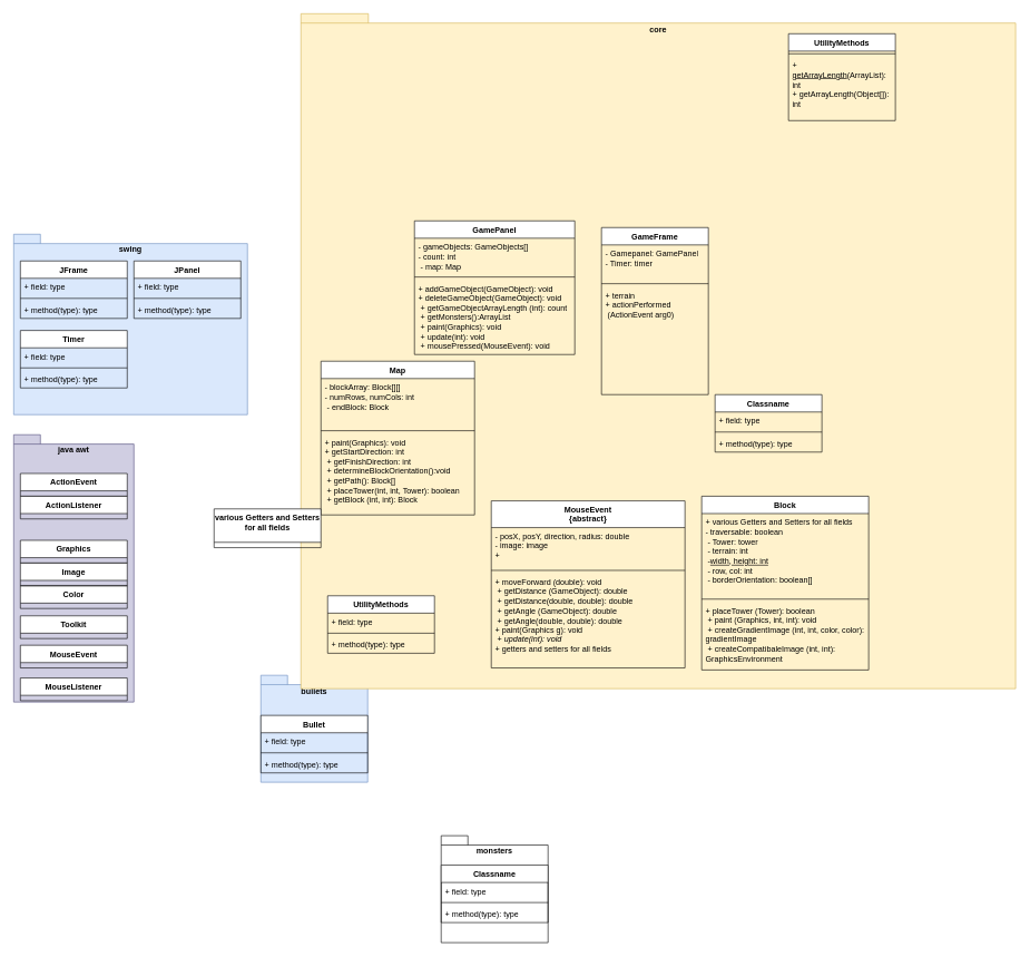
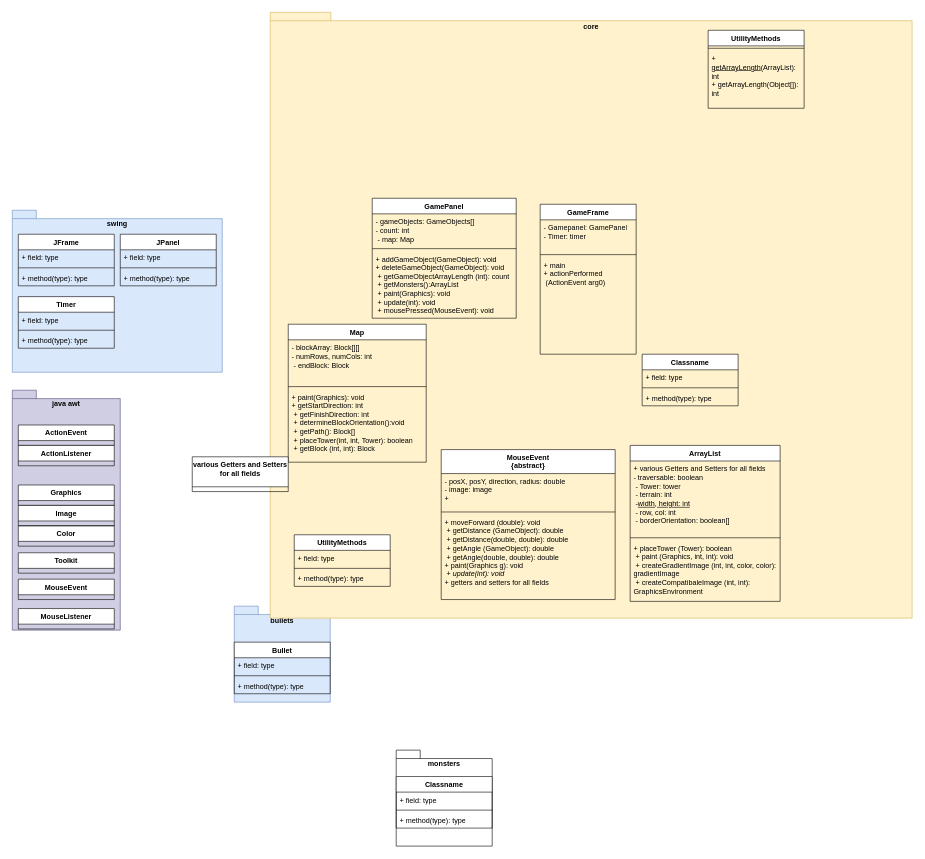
  <mxCell id="0" />
  <mxCell id="1" parent="0" />
  <mxCell id="2" value="java awt" style="shape=folder;fontStyle=1;spacingTop=10;tabWidth=40;tabHeight=14;tabPosition=left;html=1;whiteSpace=wrap;labelPosition=center;verticalLabelPosition=top;align=center;verticalAlign=bottom;spacing=-30;fillColor=#d0cee2;strokeColor=#56517e;" vertex="1" parent="1"><mxGeometry x="20" y="650" width="180" height="400" as="geometry" /></mxCell>
  <mxCell id="3" value="swing" style="shape=folder;fontStyle=1;spacingTop=10;tabWidth=40;tabHeight=14;tabPosition=left;html=1;whiteSpace=wrap;labelPosition=center;verticalLabelPosition=top;align=center;verticalAlign=bottom;spacing=-30;fillColor=#dae8fc;strokeColor=#6c8ebf;" vertex="1" parent="1"><mxGeometry x="20" y="350" width="350" height="270" as="geometry" /></mxCell>
  <mxCell id="4" value="bullets" style="shape=folder;fontStyle=1;spacingTop=10;tabWidth=40;tabHeight=14;tabPosition=left;html=1;whiteSpace=wrap;fillColor=#dae8fc;strokeColor=#6c8ebf;labelPosition=center;verticalLabelPosition=top;align=center;verticalAlign=bottom;spacing=-31;" vertex="1" parent="1"><mxGeometry x="390" y="1010" width="160" height="160" as="geometry" /></mxCell>
  <mxCell id="5" value="core" style="shape=folder;fontStyle=1;spacingTop=10;tabWidth=40;tabHeight=14;tabPosition=left;html=1;whiteSpace=wrap;labelPosition=center;verticalLabelPosition=top;align=center;verticalAlign=bottom;spacing=-31;fillColor=#fff2cc;strokeColor=#d6b656;" vertex="1" parent="1"><mxGeometry x="450" y="20" width="1070" height="1010" as="geometry" /></mxCell>
  <mxCell id="6" value="GameFrame" style="swimlane;fontStyle=1;align=center;verticalAlign=top;childLayout=stackLayout;horizontal=1;startSize=26;horizontalStack=0;resizeParent=1;resizeParentMax=0;resizeLast=0;collapsible=1;marginBottom=0;whiteSpace=wrap;html=1;" vertex="1" parent="1"><mxGeometry x="900" y="340" width="160" height="250" as="geometry" /></mxCell>
  <mxCell id="7" value="- Gamepanel: GamePanel&lt;br&gt;- Timer: timer" style="text;strokeColor=none;fillColor=none;align=left;verticalAlign=top;spacingLeft=4;spacingRight=4;overflow=hidden;rotatable=0;points=[[0,0.5],[1,0.5]];portConstraint=eastwest;whiteSpace=wrap;html=1;" vertex="1" parent="6"><mxGeometry y="26" width="160" height="54" as="geometry" /></mxCell>
  <mxCell id="8" value="" style="line;strokeWidth=1;fillColor=none;align=left;verticalAlign=middle;spacingTop=-1;spacingLeft=3;spacingRight=3;rotatable=0;labelPosition=right;points=[];portConstraint=eastwest;strokeColor=inherit;" vertex="1" parent="6"><mxGeometry y="80" width="160" height="8" as="geometry" /></mxCell>
- <mxCell id="9" value="+ terrain&lt;br&gt;+ actionPerformed&lt;br&gt;&amp;nbsp;(ActionEvent arg0)" style="text;strokeColor=none;fillColor=none;align=left;verticalAlign=top;spacingLeft=4;spacingRight=4;overflow=hidden;rotatable=0;points=[[0,0.5],[1,0.5]];portConstraint=eastwest;whiteSpace=wrap;html=1;" vertex="1" parent="6"><mxGeometry y="88" width="160" height="162" as="geometry" /></mxCell>
- <mxCell id="10" value="Block" style="swimlane;fontStyle=1;align=center;verticalAlign=top;childLayout=stackLayout;horizontal=1;startSize=26;horizontalStack=0;resizeParent=1;resizeParentMax=0;resizeLast=0;collapsible=1;marginBottom=0;whiteSpace=wrap;html=1;" vertex="1" parent="1"><mxGeometry x="1050" y="742" width="250" height="260" as="geometry" /></mxCell>
+ <mxCell id="9" value="+ main&lt;br&gt;+ actionPerformed&lt;br&gt;&amp;nbsp;(ActionEvent arg0)" style="text;strokeColor=none;fillColor=none;align=left;verticalAlign=top;spacingLeft=4;spacingRight=4;overflow=hidden;rotatable=0;points=[[0,0.5],[1,0.5]];portConstraint=eastwest;whiteSpace=wrap;html=1;" vertex="1" parent="6"><mxGeometry y="88" width="160" height="162" as="geometry" /></mxCell>
+ <mxCell id="10" value="ArrayList" style="swimlane;fontStyle=1;align=center;verticalAlign=top;childLayout=stackLayout;horizontal=1;startSize=26;horizontalStack=0;resizeParent=1;resizeParentMax=0;resizeLast=0;collapsible=1;marginBottom=0;whiteSpace=wrap;html=1;" vertex="1" parent="1"><mxGeometry x="1050" y="742" width="250" height="260" as="geometry" /></mxCell>
  <mxCell id="11" value="+ various Getters and Setters for all fields&lt;br&gt;- traversable: boolean&lt;br&gt;&amp;nbsp;- Tower: tower&lt;br&gt;&amp;nbsp;- terrain: int&lt;br&gt;&amp;nbsp;-&lt;u&gt;width, height: int&lt;/u&gt;&lt;br&gt;&amp;nbsp;- row, col: int&lt;br&gt;&amp;nbsp;- borderOrientation: boolean[]" style="text;strokeColor=none;fillColor=none;align=left;verticalAlign=top;spacingLeft=4;spacingRight=4;overflow=hidden;rotatable=0;points=[[0,0.5],[1,0.5]];portConstraint=eastwest;whiteSpace=wrap;html=1;" vertex="1" parent="10"><mxGeometry y="26" width="250" height="124" as="geometry" /></mxCell>
  <mxCell id="12" value="" style="line;strokeWidth=1;fillColor=none;align=left;verticalAlign=middle;spacingTop=-1;spacingLeft=3;spacingRight=3;rotatable=0;labelPosition=right;points=[];portConstraint=eastwest;strokeColor=inherit;" vertex="1" parent="10"><mxGeometry y="150" width="250" height="8" as="geometry" /></mxCell>
  <mxCell id="13" value="+ placeTower (Tower): boolean&lt;br&gt;&amp;nbsp;+ paint (Graphics, int, int): void&lt;br&gt;&amp;nbsp;+ createGradientImage (int, int, color, color): gradientImage&lt;br&gt;&amp;nbsp;+ createCompatibaleImage (int, int): GraphicsEnvironment" style="text;strokeColor=none;fillColor=none;align=left;verticalAlign=top;spacingLeft=4;spacingRight=4;overflow=hidden;rotatable=0;points=[[0,0.5],[1,0.5]];portConstraint=eastwest;whiteSpace=wrap;html=1;" vertex="1" parent="10"><mxGeometry y="158" width="250" height="102" as="geometry" /></mxCell>
  <mxCell id="14" value="MouseEvent&lt;br&gt;{abstract}" style="swimlane;fontStyle=1;align=center;verticalAlign=top;childLayout=stackLayout;horizontal=1;startSize=40;horizontalStack=0;resizeParent=1;resizeParentMax=0;resizeLast=0;collapsible=1;marginBottom=0;whiteSpace=wrap;html=1;" vertex="1" parent="1"><mxGeometry x="735" y="749" width="290" height="250" as="geometry" /></mxCell>
  <mxCell id="15" value="- posX, posY, direction, radius: double&lt;br&gt;- image: image&lt;br&gt;+" style="text;strokeColor=none;fillColor=none;align=left;verticalAlign=top;spacingLeft=4;spacingRight=4;overflow=hidden;rotatable=0;points=[[0,0.5],[1,0.5]];portConstraint=eastwest;whiteSpace=wrap;html=1;" vertex="1" parent="14"><mxGeometry y="40" width="290" height="60" as="geometry" /></mxCell>
  <mxCell id="16" value="" style="line;strokeWidth=1;fillColor=none;align=left;verticalAlign=middle;spacingTop=-1;spacingLeft=3;spacingRight=3;rotatable=0;labelPosition=right;points=[];portConstraint=eastwest;strokeColor=inherit;" vertex="1" parent="14"><mxGeometry y="100" width="290" height="8" as="geometry" /></mxCell>
  <mxCell id="17" value="+ moveForward (double): void&lt;br&gt;&amp;nbsp;+ getDistance (GameObject): double&lt;br&gt;&amp;nbsp;+ getDistance(double, double): double&lt;br&gt;&amp;nbsp;+ getAngle (GameObject): double&lt;br&gt;&amp;nbsp;+ getAngle(double, double): double&lt;br&gt;+ paint(Graphics g): void&lt;br&gt;&amp;nbsp;+&lt;i&gt;&amp;nbsp;update(int): void&lt;/i&gt;&lt;br&gt;+ getters and setters for all fields" style="text;strokeColor=none;fillColor=none;align=left;verticalAlign=top;spacingLeft=4;spacingRight=4;overflow=hidden;rotatable=0;points=[[0,0.5],[1,0.5]];portConstraint=eastwest;whiteSpace=wrap;html=1;" vertex="1" parent="14"><mxGeometry y="108" width="290" height="142" as="geometry" /></mxCell>
  <mxCell id="18" value="Map" style="swimlane;fontStyle=1;align=center;verticalAlign=top;childLayout=stackLayout;horizontal=1;startSize=26;horizontalStack=0;resizeParent=1;resizeParentMax=0;resizeLast=0;collapsible=1;marginBottom=0;whiteSpace=wrap;html=1;" vertex="1" parent="1"><mxGeometry x="480" y="540" width="230" height="230" as="geometry" /></mxCell>
  <mxCell id="19" value="- blockArray: Block[][]&lt;br&gt;- numRows, numCols: int&lt;br&gt;&amp;nbsp;- endBlock: Block&lt;div&gt;&lt;br/&gt;&lt;/div&gt;" style="text;strokeColor=none;fillColor=none;align=left;verticalAlign=top;spacingLeft=4;spacingRight=4;overflow=hidden;rotatable=0;points=[[0,0.5],[1,0.5]];portConstraint=eastwest;whiteSpace=wrap;html=1;" vertex="1" parent="18"><mxGeometry y="26" width="230" height="74" as="geometry" /></mxCell>
  <mxCell id="20" value="" style="line;strokeWidth=1;fillColor=none;align=left;verticalAlign=middle;spacingTop=-1;spacingLeft=3;spacingRight=3;rotatable=0;labelPosition=right;points=[];portConstraint=eastwest;strokeColor=inherit;" vertex="1" parent="18"><mxGeometry y="100" width="230" height="8" as="geometry" /></mxCell>
  <mxCell id="21" value="+ paint(Graphics): void&lt;br&gt;+ getStartDirection: int&lt;br&gt;&amp;nbsp;+ getFinishDirection: int&lt;br&gt;&amp;nbsp;+ determineBlockOrientation():void&lt;br&gt;&amp;nbsp;+ getPath(): Block[]&lt;br&gt;&amp;nbsp;+ placeTower(int, int, Tower): boolean&lt;br&gt;&amp;nbsp;+ getBlock (int, int): Block" style="text;strokeColor=none;fillColor=none;align=left;verticalAlign=top;spacingLeft=4;spacingRight=4;overflow=hidden;rotatable=0;points=[[0,0.5],[1,0.5]];portConstraint=eastwest;whiteSpace=wrap;html=1;" vertex="1" parent="18"><mxGeometry y="108" width="230" height="122" as="geometry" /></mxCell>
  <mxCell id="22" value="UtilityMethods" style="swimlane;fontStyle=1;align=center;verticalAlign=top;childLayout=stackLayout;horizontal=1;startSize=26;horizontalStack=0;resizeParent=1;resizeParentMax=0;resizeLast=0;collapsible=1;marginBottom=0;whiteSpace=wrap;html=1;" vertex="1" parent="1"><mxGeometry x="490" y="891" width="160" height="86" as="geometry" /></mxCell>
  <mxCell id="23" value="+ field: type" style="text;strokeColor=none;fillColor=none;align=left;verticalAlign=top;spacingLeft=4;spacingRight=4;overflow=hidden;rotatable=0;points=[[0,0.5],[1,0.5]];portConstraint=eastwest;whiteSpace=wrap;html=1;" vertex="1" parent="22"><mxGeometry y="26" width="160" height="26" as="geometry" /></mxCell>
  <mxCell id="24" value="" style="line;strokeWidth=1;fillColor=none;align=left;verticalAlign=middle;spacingTop=-1;spacingLeft=3;spacingRight=3;rotatable=0;labelPosition=right;points=[];portConstraint=eastwest;strokeColor=inherit;" vertex="1" parent="22"><mxGeometry y="52" width="160" height="8" as="geometry" /></mxCell>
  <mxCell id="25" value="+ method(type): type" style="text;strokeColor=none;fillColor=none;align=left;verticalAlign=top;spacingLeft=4;spacingRight=4;overflow=hidden;rotatable=0;points=[[0,0.5],[1,0.5]];portConstraint=eastwest;whiteSpace=wrap;html=1;" vertex="1" parent="22"><mxGeometry y="60" width="160" height="26" as="geometry" /></mxCell>
  <mxCell id="26" value="Bullet" style="swimlane;fontStyle=1;align=center;verticalAlign=top;childLayout=stackLayout;horizontal=1;startSize=26;horizontalStack=0;resizeParent=1;resizeParentMax=0;resizeLast=0;collapsible=1;marginBottom=0;whiteSpace=wrap;html=1;" vertex="1" parent="1"><mxGeometry x="390" y="1070" width="160" height="86" as="geometry" /></mxCell>
  <mxCell id="27" value="+ field: type" style="text;strokeColor=none;fillColor=none;align=left;verticalAlign=top;spacingLeft=4;spacingRight=4;overflow=hidden;rotatable=0;points=[[0,0.5],[1,0.5]];portConstraint=eastwest;whiteSpace=wrap;html=1;" vertex="1" parent="26"><mxGeometry y="26" width="160" height="26" as="geometry" /></mxCell>
  <mxCell id="28" value="" style="line;strokeWidth=1;fillColor=none;align=left;verticalAlign=middle;spacingTop=-1;spacingLeft=3;spacingRight=3;rotatable=0;labelPosition=right;points=[];portConstraint=eastwest;strokeColor=inherit;" vertex="1" parent="26"><mxGeometry y="52" width="160" height="8" as="geometry" /></mxCell>
  <mxCell id="29" value="+ method(type): type" style="text;strokeColor=none;fillColor=none;align=left;verticalAlign=top;spacingLeft=4;spacingRight=4;overflow=hidden;rotatable=0;points=[[0,0.5],[1,0.5]];portConstraint=eastwest;whiteSpace=wrap;html=1;" vertex="1" parent="26"><mxGeometry y="60" width="160" height="26" as="geometry" /></mxCell>
  <mxCell id="30" value="monsters" style="shape=folder;fontStyle=1;spacingTop=10;tabWidth=40;tabHeight=14;tabPosition=left;html=1;whiteSpace=wrap;labelPosition=center;verticalLabelPosition=top;align=center;verticalAlign=bottom;spacing=-30;" vertex="1" parent="1"><mxGeometry x="660" y="1250" width="160" height="160" as="geometry" /></mxCell>
  <mxCell id="31" value="Classname" style="swimlane;fontStyle=1;align=center;verticalAlign=top;childLayout=stackLayout;horizontal=1;startSize=26;horizontalStack=0;resizeParent=1;resizeParentMax=0;resizeLast=0;collapsible=1;marginBottom=0;whiteSpace=wrap;html=1;" vertex="1" parent="1"><mxGeometry x="660" y="1294" width="160" height="86" as="geometry" /></mxCell>
  <mxCell id="32" value="+ field: type" style="text;strokeColor=none;fillColor=none;align=left;verticalAlign=top;spacingLeft=4;spacingRight=4;overflow=hidden;rotatable=0;points=[[0,0.5],[1,0.5]];portConstraint=eastwest;whiteSpace=wrap;html=1;" vertex="1" parent="31"><mxGeometry y="26" width="160" height="26" as="geometry" /></mxCell>
  <mxCell id="33" value="" style="line;strokeWidth=1;fillColor=none;align=left;verticalAlign=middle;spacingTop=-1;spacingLeft=3;spacingRight=3;rotatable=0;labelPosition=right;points=[];portConstraint=eastwest;strokeColor=inherit;" vertex="1" parent="31"><mxGeometry y="52" width="160" height="8" as="geometry" /></mxCell>
  <mxCell id="34" value="+ method(type): type" style="text;strokeColor=none;fillColor=none;align=left;verticalAlign=top;spacingLeft=4;spacingRight=4;overflow=hidden;rotatable=0;points=[[0,0.5],[1,0.5]];portConstraint=eastwest;whiteSpace=wrap;html=1;" vertex="1" parent="31"><mxGeometry y="60" width="160" height="26" as="geometry" /></mxCell>
  <mxCell id="35" value="JFrame" style="swimlane;fontStyle=1;align=center;verticalAlign=top;childLayout=stackLayout;horizontal=1;startSize=26;horizontalStack=0;resizeParent=1;resizeParentMax=0;resizeLast=0;collapsible=1;marginBottom=0;whiteSpace=wrap;html=1;" vertex="1" parent="1"><mxGeometry x="30" y="390" width="160" height="86" as="geometry" /></mxCell>
  <mxCell id="36" value="+ field: type" style="text;strokeColor=none;fillColor=none;align=left;verticalAlign=top;spacingLeft=4;spacingRight=4;overflow=hidden;rotatable=0;points=[[0,0.5],[1,0.5]];portConstraint=eastwest;whiteSpace=wrap;html=1;" vertex="1" parent="35"><mxGeometry y="26" width="160" height="26" as="geometry" /></mxCell>
  <mxCell id="37" value="" style="line;strokeWidth=1;fillColor=none;align=left;verticalAlign=middle;spacingTop=-1;spacingLeft=3;spacingRight=3;rotatable=0;labelPosition=right;points=[];portConstraint=eastwest;strokeColor=inherit;" vertex="1" parent="35"><mxGeometry y="52" width="160" height="8" as="geometry" /></mxCell>
  <mxCell id="38" value="+ method(type): type" style="text;strokeColor=none;fillColor=none;align=left;verticalAlign=top;spacingLeft=4;spacingRight=4;overflow=hidden;rotatable=0;points=[[0,0.5],[1,0.5]];portConstraint=eastwest;whiteSpace=wrap;html=1;" vertex="1" parent="35"><mxGeometry y="60" width="160" height="26" as="geometry" /></mxCell>
  <mxCell id="39" value="Color" style="swimlane;fontStyle=1;align=center;verticalAlign=top;childLayout=stackLayout;horizontal=1;startSize=26;horizontalStack=0;resizeParent=1;resizeParentMax=0;resizeLast=0;collapsible=1;marginBottom=0;whiteSpace=wrap;html=1;" vertex="1" parent="1"><mxGeometry x="30" y="876" width="160" height="34" as="geometry" /></mxCell>
  <mxCell id="40" value="Timer" style="swimlane;fontStyle=1;align=center;verticalAlign=top;childLayout=stackLayout;horizontal=1;startSize=26;horizontalStack=0;resizeParent=1;resizeParentMax=0;resizeLast=0;collapsible=1;marginBottom=0;whiteSpace=wrap;html=1;" vertex="1" parent="1"><mxGeometry x="30" y="494" width="160" height="86" as="geometry" /></mxCell>
  <mxCell id="41" value="+ field: type" style="text;strokeColor=none;fillColor=none;align=left;verticalAlign=top;spacingLeft=4;spacingRight=4;overflow=hidden;rotatable=0;points=[[0,0.5],[1,0.5]];portConstraint=eastwest;whiteSpace=wrap;html=1;" vertex="1" parent="40"><mxGeometry y="26" width="160" height="26" as="geometry" /></mxCell>
  <mxCell id="42" value="" style="line;strokeWidth=1;fillColor=none;align=left;verticalAlign=middle;spacingTop=-1;spacingLeft=3;spacingRight=3;rotatable=0;labelPosition=right;points=[];portConstraint=eastwest;strokeColor=inherit;" vertex="1" parent="40"><mxGeometry y="52" width="160" height="8" as="geometry" /></mxCell>
  <mxCell id="43" value="+ method(type): type" style="text;strokeColor=none;fillColor=none;align=left;verticalAlign=top;spacingLeft=4;spacingRight=4;overflow=hidden;rotatable=0;points=[[0,0.5],[1,0.5]];portConstraint=eastwest;whiteSpace=wrap;html=1;" vertex="1" parent="40"><mxGeometry y="60" width="160" height="26" as="geometry" /></mxCell>
  <mxCell id="44" value="JPanel" style="swimlane;fontStyle=1;align=center;verticalAlign=top;childLayout=stackLayout;horizontal=1;startSize=26;horizontalStack=0;resizeParent=1;resizeParentMax=0;resizeLast=0;collapsible=1;marginBottom=0;whiteSpace=wrap;html=1;" vertex="1" parent="1"><mxGeometry x="200" y="390" width="160" height="86" as="geometry" /></mxCell>
  <mxCell id="45" value="+ field: type" style="text;strokeColor=none;fillColor=none;align=left;verticalAlign=top;spacingLeft=4;spacingRight=4;overflow=hidden;rotatable=0;points=[[0,0.5],[1,0.5]];portConstraint=eastwest;whiteSpace=wrap;html=1;" vertex="1" parent="44"><mxGeometry y="26" width="160" height="26" as="geometry" /></mxCell>
  <mxCell id="46" value="" style="line;strokeWidth=1;fillColor=none;align=left;verticalAlign=middle;spacingTop=-1;spacingLeft=3;spacingRight=3;rotatable=0;labelPosition=right;points=[];portConstraint=eastwest;strokeColor=inherit;" vertex="1" parent="44"><mxGeometry y="52" width="160" height="8" as="geometry" /></mxCell>
  <mxCell id="47" value="+ method(type): type" style="text;strokeColor=none;fillColor=none;align=left;verticalAlign=top;spacingLeft=4;spacingRight=4;overflow=hidden;rotatable=0;points=[[0,0.5],[1,0.5]];portConstraint=eastwest;whiteSpace=wrap;html=1;" vertex="1" parent="44"><mxGeometry y="60" width="160" height="26" as="geometry" /></mxCell>
  <mxCell id="48" value="ActionEvent" style="swimlane;fontStyle=1;align=center;verticalAlign=top;childLayout=stackLayout;horizontal=1;startSize=26;horizontalStack=0;resizeParent=1;resizeParentMax=0;resizeLast=0;collapsible=1;marginBottom=0;whiteSpace=wrap;html=1;" vertex="1" parent="1"><mxGeometry x="30" y="708" width="160" height="34" as="geometry" /></mxCell>
  <mxCell id="49" value="Graphics" style="swimlane;fontStyle=1;align=center;verticalAlign=top;childLayout=stackLayout;horizontal=1;startSize=26;horizontalStack=0;resizeParent=1;resizeParentMax=0;resizeLast=0;collapsible=1;marginBottom=0;whiteSpace=wrap;html=1;" vertex="1" parent="1"><mxGeometry x="30" y="808" width="160" height="34" as="geometry" /></mxCell>
  <mxCell id="50" value="Image" style="swimlane;fontStyle=1;align=center;verticalAlign=top;childLayout=stackLayout;horizontal=1;startSize=26;horizontalStack=0;resizeParent=1;resizeParentMax=0;resizeLast=0;collapsible=1;marginBottom=0;whiteSpace=wrap;html=1;" vertex="1" parent="1"><mxGeometry x="30" y="842" width="160" height="34" as="geometry" /></mxCell>
  <mxCell id="51" value="Toolkit" style="swimlane;fontStyle=1;align=center;verticalAlign=top;childLayout=stackLayout;horizontal=1;startSize=26;horizontalStack=0;resizeParent=1;resizeParentMax=0;resizeLast=0;collapsible=1;marginBottom=0;whiteSpace=wrap;html=1;" vertex="1" parent="1"><mxGeometry x="30" y="921" width="160" height="34" as="geometry" /></mxCell>
  <mxCell id="52" value="ActionListener" style="swimlane;fontStyle=1;align=center;verticalAlign=top;childLayout=stackLayout;horizontal=1;startSize=26;horizontalStack=0;resizeParent=1;resizeParentMax=0;resizeLast=0;collapsible=1;marginBottom=0;whiteSpace=wrap;html=1;" vertex="1" parent="1"><mxGeometry x="30" y="742" width="160" height="34" as="geometry" /></mxCell>
  <mxCell id="53" value="MouseEvent" style="swimlane;fontStyle=1;align=center;verticalAlign=top;childLayout=stackLayout;horizontal=1;startSize=26;horizontalStack=0;resizeParent=1;resizeParentMax=0;resizeLast=0;collapsible=1;marginBottom=0;whiteSpace=wrap;html=1;" vertex="1" parent="1"><mxGeometry x="30" y="965" width="160" height="34" as="geometry" /></mxCell>
  <mxCell id="54" value="MouseListener" style="swimlane;fontStyle=1;align=center;verticalAlign=top;childLayout=stackLayout;horizontal=1;startSize=26;horizontalStack=0;resizeParent=1;resizeParentMax=0;resizeLast=0;collapsible=1;marginBottom=0;whiteSpace=wrap;html=1;" vertex="1" parent="1"><mxGeometry x="30" y="1014" width="160" height="34" as="geometry" /></mxCell>
  <mxCell id="55" value="various Getters and Setters for all fields" style="swimlane;fontStyle=1;align=center;verticalAlign=top;childLayout=stackLayout;horizontal=1;startSize=50;horizontalStack=0;resizeParent=1;resizeParentMax=0;resizeLast=0;collapsible=1;marginBottom=0;whiteSpace=wrap;html=1;" vertex="1" parent="1"><mxGeometry x="320" y="761" width="160" height="58" as="geometry" /></mxCell>
  <mxCell id="56" value="Classname" style="swimlane;fontStyle=1;align=center;verticalAlign=top;childLayout=stackLayout;horizontal=1;startSize=26;horizontalStack=0;resizeParent=1;resizeParentMax=0;resizeLast=0;collapsible=1;marginBottom=0;whiteSpace=wrap;html=1;" vertex="1" parent="1"><mxGeometry x="1070" y="590" width="160" height="86" as="geometry" /></mxCell>
  <mxCell id="57" value="+ field: type" style="text;strokeColor=none;fillColor=none;align=left;verticalAlign=top;spacingLeft=4;spacingRight=4;overflow=hidden;rotatable=0;points=[[0,0.5],[1,0.5]];portConstraint=eastwest;whiteSpace=wrap;html=1;" vertex="1" parent="56"><mxGeometry y="26" width="160" height="26" as="geometry" /></mxCell>
  <mxCell id="58" value="" style="line;strokeWidth=1;fillColor=none;align=left;verticalAlign=middle;spacingTop=-1;spacingLeft=3;spacingRight=3;rotatable=0;labelPosition=right;points=[];portConstraint=eastwest;strokeColor=inherit;" vertex="1" parent="56"><mxGeometry y="52" width="160" height="8" as="geometry" /></mxCell>
  <mxCell id="59" value="+ method(type): type" style="text;strokeColor=none;fillColor=none;align=left;verticalAlign=top;spacingLeft=4;spacingRight=4;overflow=hidden;rotatable=0;points=[[0,0.5],[1,0.5]];portConstraint=eastwest;whiteSpace=wrap;html=1;" vertex="1" parent="56"><mxGeometry y="60" width="160" height="26" as="geometry" /></mxCell>
  <mxCell id="60" value="GamePanel" style="swimlane;fontStyle=1;align=center;verticalAlign=top;childLayout=stackLayout;horizontal=1;startSize=26;horizontalStack=0;resizeParent=1;resizeParentMax=0;resizeLast=0;collapsible=1;marginBottom=0;whiteSpace=wrap;html=1;" vertex="1" parent="1"><mxGeometry x="620" width="240" height="200" as="geometry" y="330" /></mxCell>
  <mxCell id="61" value="- gameObjects: GameObjects[]&lt;br&gt;- count: int&lt;br&gt;&amp;nbsp;- map: Map&lt;br&gt;&lt;div&gt;&lt;br&gt;&lt;/div&gt;" style="text;strokeColor=none;fillColor=none;align=left;verticalAlign=top;spacingLeft=4;spacingRight=4;overflow=hidden;rotatable=0;points=[[0,0.5],[1,0.5]];portConstraint=eastwest;whiteSpace=wrap;html=1;" vertex="1" parent="60"><mxGeometry y="26" width="240" height="54" as="geometry" /></mxCell>
  <mxCell id="62" value="" style="line;strokeWidth=1;fillColor=none;align=left;verticalAlign=middle;spacingTop=-1;spacingLeft=3;spacingRight=3;rotatable=0;labelPosition=right;points=[];portConstraint=eastwest;strokeColor=inherit;" vertex="1" parent="60"><mxGeometry y="80" width="240" height="8" as="geometry" /></mxCell>
  <mxCell id="63" value="+ addGameObject(GameObject): void&lt;br&gt;+ deleteGameObject(GameObject): void&lt;br&gt;&amp;nbsp;+ getGameObjectArrayLength (int): count&lt;br&gt;&amp;nbsp;+ getMonsters():ArrayList&lt;br&gt;&amp;nbsp;+ paint(Graphics): void&lt;br&gt;&amp;nbsp;+ update(int): void&lt;br&gt;&amp;nbsp;+ mousePressed(MouseEvent): void&lt;br&gt;&lt;br&gt;&lt;div&gt;&lt;br&gt;&lt;/div&gt;" style="text;strokeColor=none;fillColor=none;align=left;verticalAlign=top;spacingLeft=4;spacingRight=4;overflow=hidden;rotatable=0;points=[[0,0.5],[1,0.5]];portConstraint=eastwest;whiteSpace=wrap;html=1;" vertex="1" parent="60"><mxGeometry y="88" width="240" height="112" as="geometry" /></mxCell>
  <mxCell id="64" value="UtilityMethods" style="swimlane;fontStyle=1;align=center;verticalAlign=top;childLayout=stackLayout;horizontal=1;startSize=26;horizontalStack=0;resizeParent=1;resizeParentMax=0;resizeLast=0;collapsible=1;marginBottom=0;whiteSpace=wrap;html=1;" vertex="1" parent="1"><mxGeometry x="1180" y="50" width="160" height="130" as="geometry" /></mxCell>
  <mxCell id="65" value="" style="line;strokeWidth=1;fillColor=none;align=left;verticalAlign=middle;spacingTop=-1;spacingLeft=3;spacingRight=3;rotatable=0;labelPosition=right;points=[];portConstraint=eastwest;strokeColor=inherit;" vertex="1" parent="64"><mxGeometry y="26" width="160" height="8" as="geometry" /></mxCell>
  <mxCell id="66" value="+ &lt;u&gt;getArrayLength&lt;/u&gt;(ArrayList): int&lt;br&gt;+ getArrayLength(Object[]): int" style="text;strokeColor=none;fillColor=none;align=left;verticalAlign=top;spacingLeft=4;spacingRight=4;overflow=hidden;rotatable=0;points=[[0,0.5],[1,0.5]];portConstraint=eastwest;whiteSpace=wrap;html=1;" vertex="1" parent="64"><mxGeometry y="34" width="160" height="96" as="geometry" /></mxCell>
